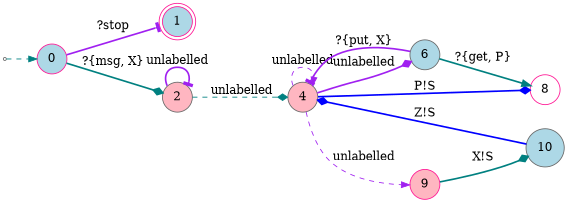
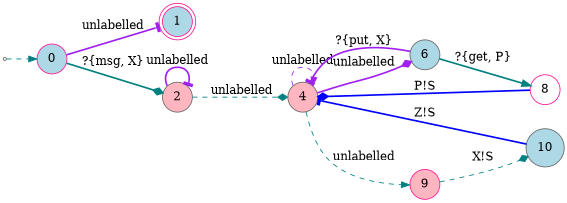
  digraph {
    rankdir=LR
    node [color=gray40 fillcolor=lightblue shape=circle style=filled]
    edge [arrowhead=diamond color=teal style=bold]
    1 [color=deeppink shape=doublecircle]
    START [fillcolor=white shape=point]
    0 [color=deeppink]
    2 [fillcolor=lightpink]
    4 [fillcolor=lightpink]
    6
    9 [color=deeppink fillcolor=lightpink]
    8 [color=deeppink fillcolor=white]
    10
    START -> 0 [arrowhead=normal style=dashed]
-   0 -> 1 [arrowhead=tee color=purple label="?stop"]
+   0 -> 1 [arrowhead=tee color=purple label=unlabelled]
    0 -> 2 [label="?{msg, X}"]
    2 -> 2 [arrowhead=tee color=purple label=unlabelled]
    2 -> 4 [label=unlabelled style=dashed]
    4 -> 4 [arrowhead=normal color=purple label=unlabelled style=dashed]
    4 -> 6 [color=purple label=unlabelled]
-   4 -> 9 [arrowhead=normal color=purple label=unlabelled style=dashed]
+   4 -> 9 [arrowhead=normal label=unlabelled style=dashed]
    6 -> 4 [arrowhead=tee color=purple label="?{put, X}"]
    6 -> 8 [arrowhead=normal label="?{get, P}"]
-   9 -> 10 [label="X!S"]
-   4 -> 8 [color=blue label="P!S"]
-   10 -> 4 [color=blue label="Z!S"]
+   9 -> 10 [label="X!S" style=dashed]
+   8 -> 4 [color=blue label="P!S"]
+   10 -> 4 [arrowhead=tee color=blue label="Z!S"]
  }
